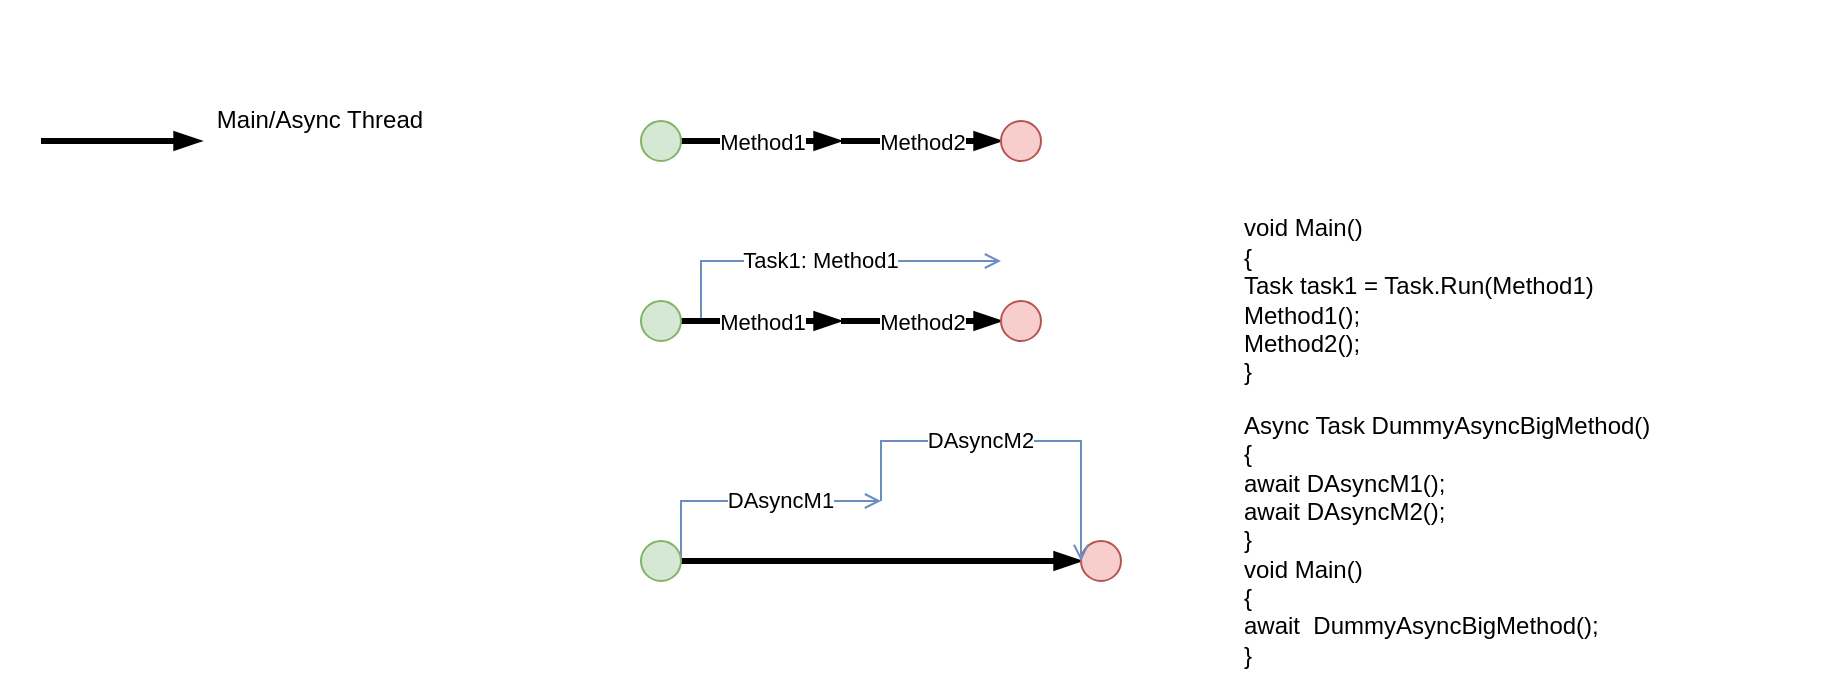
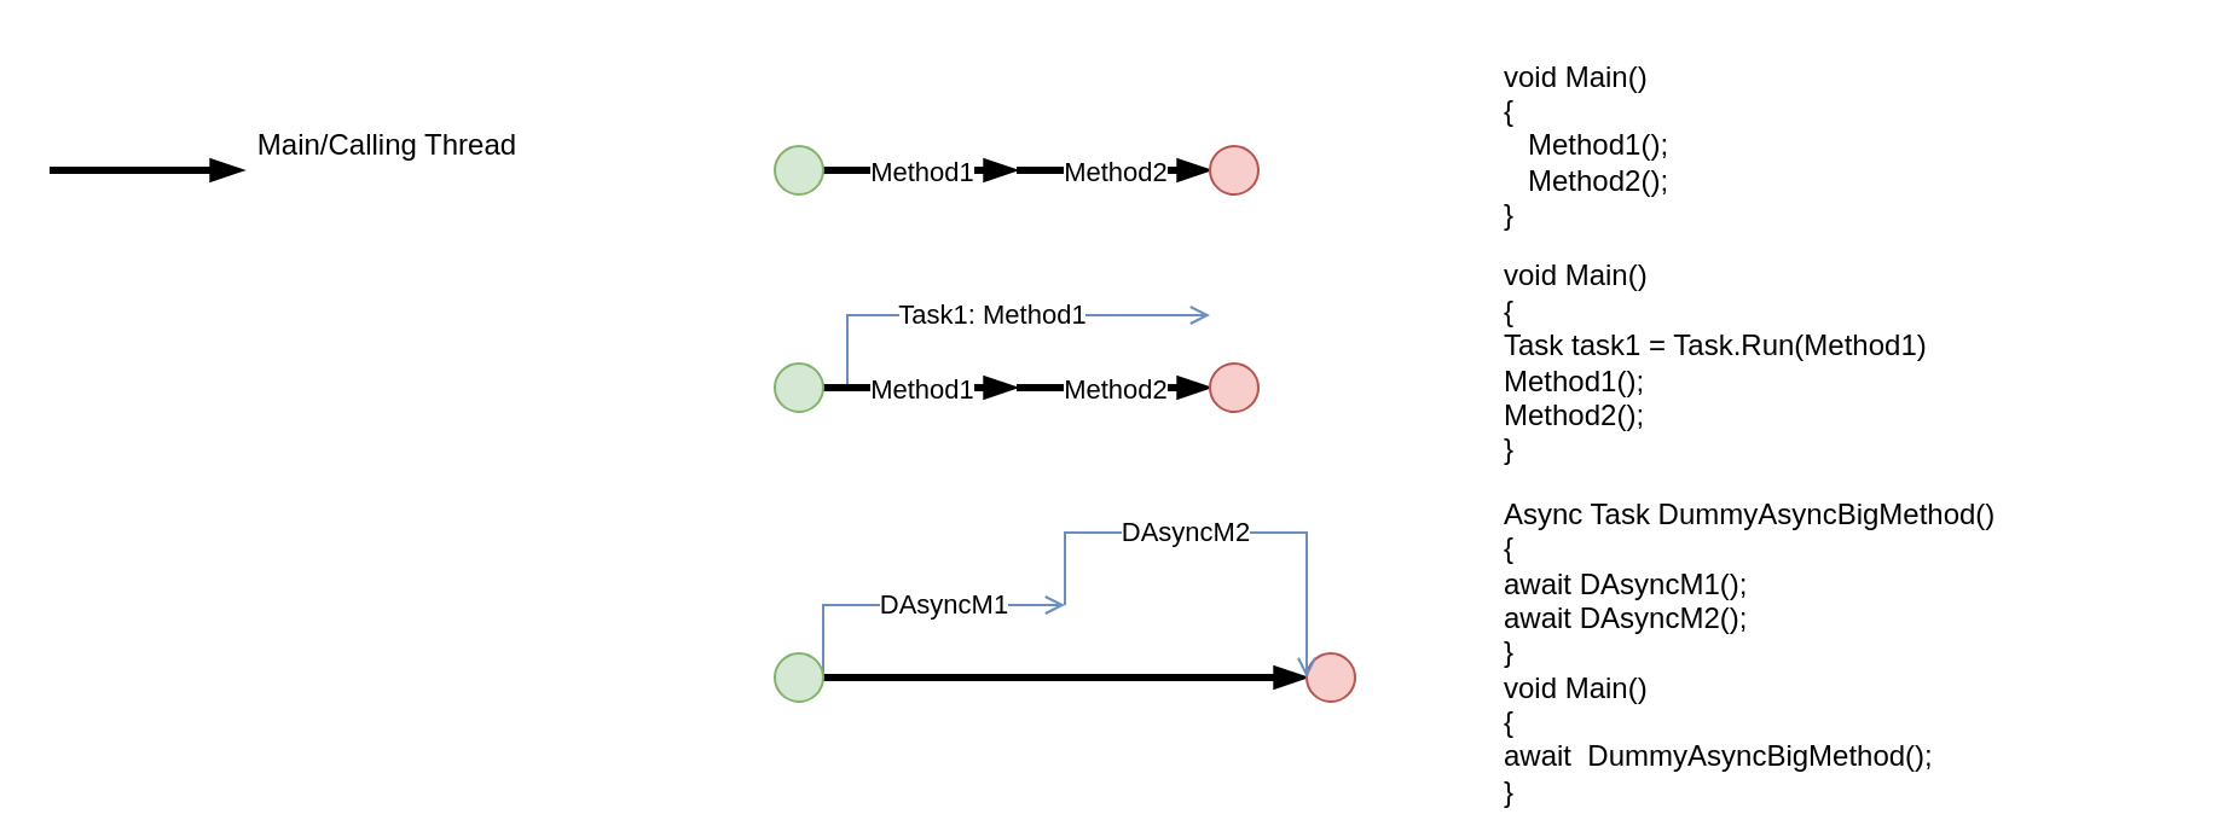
  <mxCell id="0" />
  <mxCell id="1" parent="0" />
  <mxCell id="2" value="Task1: Method1" style="endArrow=open;html=1;rounded=0;endFill=0;fillColor=#dae8fc;strokeColor=#6c8ebf;" edge="1" parent="1"><mxGeometry width="50" height="50" relative="1" as="geometry"><mxPoint x="350" y="160" as="sourcePoint" /><mxPoint x="500" y="130" as="targetPoint" /><Array as="points"><mxPoint x="350" y="130" /></Array></mxGeometry></mxCell>
  <mxCell id="3" value="" style="endArrow=blockThin;html=1;rounded=0;endFill=1;strokeWidth=3;" edge="1" parent="1"><mxGeometry width="50" height="50" relative="1" as="geometry"><mxPoint x="20" y="70" as="sourcePoint" /><mxPoint x="100" y="70" as="targetPoint" /></mxGeometry></mxCell>
- <mxCell id="4" value="Main/Async Thread" style="text;html=1;strokeColor=none;fillColor=none;align=center;verticalAlign=middle;whiteSpace=wrap;rounded=0;" vertex="1" parent="1"><mxGeometry x="100" y="50" width="120" height="20" as="geometry" /></mxCell>
+ <mxCell id="4" value="Main/Calling Thread" style="text;html=1;strokeColor=none;fillColor=none;align=center;verticalAlign=middle;whiteSpace=wrap;rounded=0;" vertex="1" parent="1"><mxGeometry x="100" y="50" width="120" height="20" as="geometry" /></mxCell>
  <mxCell id="5" value="" style="endArrow=blockThin;html=1;rounded=0;endFill=1;strokeWidth=3;" edge="1" parent="1"><mxGeometry width="50" height="50" relative="1" as="geometry"><mxPoint x="340" y="70" as="sourcePoint" /><mxPoint x="420" y="70" as="targetPoint" /></mxGeometry></mxCell>
  <mxCell id="6" value="Method1" style="edgeLabel;html=1;align=center;verticalAlign=middle;resizable=0;points=[];" vertex="1" connectable="0" parent="5"><mxGeometry x="0.568" relative="1" as="geometry"><mxPoint x="-23" as="offset" /></mxGeometry></mxCell>
  <mxCell id="7" value="" style="endArrow=blockThin;html=1;rounded=0;endFill=1;strokeWidth=3;" edge="1" parent="1"><mxGeometry width="50" height="50" relative="1" as="geometry"><mxPoint x="420" y="70" as="sourcePoint" /><mxPoint x="500" y="70" as="targetPoint" /></mxGeometry></mxCell>
  <mxCell id="8" value="Method2" style="edgeLabel;html=1;align=center;verticalAlign=middle;resizable=0;points=[];" vertex="1" connectable="0" parent="7"><mxGeometry x="0.568" relative="1" as="geometry"><mxPoint x="-23" as="offset" /></mxGeometry></mxCell>
  <mxCell id="9" value="" style="ellipse;whiteSpace=wrap;html=1;fillColor=#d5e8d4;strokeColor=#82b366;" vertex="1" parent="1"><mxGeometry x="320" y="60" width="20" height="20" as="geometry" /></mxCell>
  <mxCell id="10" value="" style="ellipse;whiteSpace=wrap;html=1;fillColor=#f8cecc;strokeColor=#b85450;" vertex="1" parent="1"><mxGeometry x="500" y="60" width="20" height="20" as="geometry" /></mxCell>
+ <mxCell id="11" value="void Main()&lt;br&gt;{&lt;br&gt;&amp;nbsp; &amp;nbsp;Method1();&amp;nbsp; &amp;nbsp; &amp;nbsp; &amp;nbsp; &amp;nbsp; &amp;nbsp; &amp;nbsp; &amp;nbsp; &amp;nbsp;&lt;br&gt;&amp;nbsp; &amp;nbsp;Method2();&amp;nbsp; &amp;nbsp; &amp;nbsp;&lt;br&gt;}" style="text;html=1;strokeColor=none;fillColor=none;align=left;verticalAlign=middle;whiteSpace=wrap;rounded=0;" vertex="1" parent="1"><mxGeometry x="620" y="20" width="200" height="80" as="geometry" /></mxCell>
  <mxCell id="12" value="" style="endArrow=blockThin;html=1;rounded=0;endFill=1;strokeWidth=3;" edge="1" parent="1"><mxGeometry width="50" height="50" relative="1" as="geometry"><mxPoint x="340" y="160" as="sourcePoint" /><mxPoint x="420" y="160" as="targetPoint" /></mxGeometry></mxCell>
  <mxCell id="13" value="Method1" style="edgeLabel;html=1;align=center;verticalAlign=middle;resizable=0;points=[];" vertex="1" connectable="0" parent="12"><mxGeometry x="0.568" relative="1" as="geometry"><mxPoint x="-23" as="offset" /></mxGeometry></mxCell>
  <mxCell id="14" value="" style="endArrow=blockThin;html=1;rounded=0;endFill=1;strokeWidth=3;" edge="1" parent="1"><mxGeometry width="50" height="50" relative="1" as="geometry"><mxPoint x="420" y="160" as="sourcePoint" /><mxPoint x="500" y="160" as="targetPoint" /></mxGeometry></mxCell>
  <mxCell id="15" value="Method2" style="edgeLabel;html=1;align=center;verticalAlign=middle;resizable=0;points=[];" vertex="1" connectable="0" parent="14"><mxGeometry x="0.568" relative="1" as="geometry"><mxPoint x="-23" as="offset" /></mxGeometry></mxCell>
  <mxCell id="16" value="" style="ellipse;whiteSpace=wrap;html=1;fillColor=#d5e8d4;strokeColor=#82b366;" vertex="1" parent="1"><mxGeometry x="320" y="150" width="20" height="20" as="geometry" /></mxCell>
  <mxCell id="17" value="" style="ellipse;whiteSpace=wrap;html=1;fillColor=#f8cecc;strokeColor=#b85450;" vertex="1" parent="1"><mxGeometry x="500" y="150" width="20" height="20" as="geometry" /></mxCell>
  <mxCell id="18" value="DAsyncM1" style="endArrow=open;html=1;rounded=0;endFill=0;fillColor=#dae8fc;strokeColor=#6c8ebf;exitX=1;exitY=0.5;exitDx=0;exitDy=0;" edge="1" parent="1" source="20"><mxGeometry x="0.231" width="50" height="50" relative="1" as="geometry"><mxPoint x="350" y="280" as="sourcePoint" /><mxPoint x="440" y="250" as="targetPoint" /><Array as="points"><mxPoint x="340" y="250" /></Array><mxPoint as="offset" /></mxGeometry></mxCell>
  <mxCell id="19" value="" style="endArrow=blockThin;html=1;rounded=0;endFill=1;strokeWidth=3;" edge="1" parent="1"><mxGeometry width="50" height="50" relative="1" as="geometry"><mxPoint x="340" y="280" as="sourcePoint" /><mxPoint x="540" y="280" as="targetPoint" /></mxGeometry></mxCell>
  <mxCell id="20" value="" style="ellipse;whiteSpace=wrap;html=1;fillColor=#d5e8d4;strokeColor=#82b366;" vertex="1" parent="1"><mxGeometry x="320" y="270" width="20" height="20" as="geometry" /></mxCell>
  <mxCell id="21" value="" style="ellipse;whiteSpace=wrap;html=1;fillColor=#f8cecc;strokeColor=#b85450;" vertex="1" parent="1"><mxGeometry x="540" y="270" width="20" height="20" as="geometry" /></mxCell>
  <mxCell id="22" value="void Main()&lt;br&gt;{&lt;br&gt;Task task1 = Task.Run(Method1)&amp;nbsp;&amp;nbsp;&lt;br&gt;Method1();&amp;nbsp; &amp;nbsp; &amp;nbsp; &amp;nbsp; &amp;nbsp; &amp;nbsp; &amp;nbsp; &amp;nbsp; &amp;nbsp;&lt;br&gt;Method2();&amp;nbsp; &amp;nbsp; &amp;nbsp;&lt;br&gt;}" style="text;html=1;strokeColor=none;fillColor=none;align=left;verticalAlign=middle;whiteSpace=wrap;rounded=0;" vertex="1" parent="1"><mxGeometry x="620" y="110" width="200" height="80" as="geometry" /></mxCell>
  <mxCell id="23" value="Async Task DummyAsyncBigMethod()&lt;br&gt;{&lt;br&gt;await DAsyncM1();&lt;br&gt;await DAsyncM2();&lt;br&gt;}&lt;br&gt;void Main()&lt;br&gt;{&lt;br&gt;await&amp;nbsp; DummyAsyncBigMethod();&amp;nbsp; &amp;nbsp; &amp;nbsp;&lt;br&gt;}" style="text;html=1;strokeColor=none;fillColor=none;align=left;verticalAlign=middle;whiteSpace=wrap;rounded=0;" vertex="1" parent="1"><mxGeometry x="620" y="230" width="280" height="80" as="geometry" /></mxCell>
  <mxCell id="24" value="DAsyncM2" style="endArrow=open;html=1;rounded=0;endFill=0;fillColor=#dae8fc;strokeColor=#6c8ebf;entryX=0;entryY=0.5;entryDx=0;entryDy=0;" edge="1" parent="1" target="21"><mxGeometry x="-0.158" width="50" height="50" relative="1" as="geometry"><mxPoint x="440" y="250" as="sourcePoint" /><mxPoint x="530" y="220" as="targetPoint" /><Array as="points"><mxPoint x="440" y="220" /><mxPoint x="540" y="220" /></Array><mxPoint as="offset" /></mxGeometry></mxCell>
